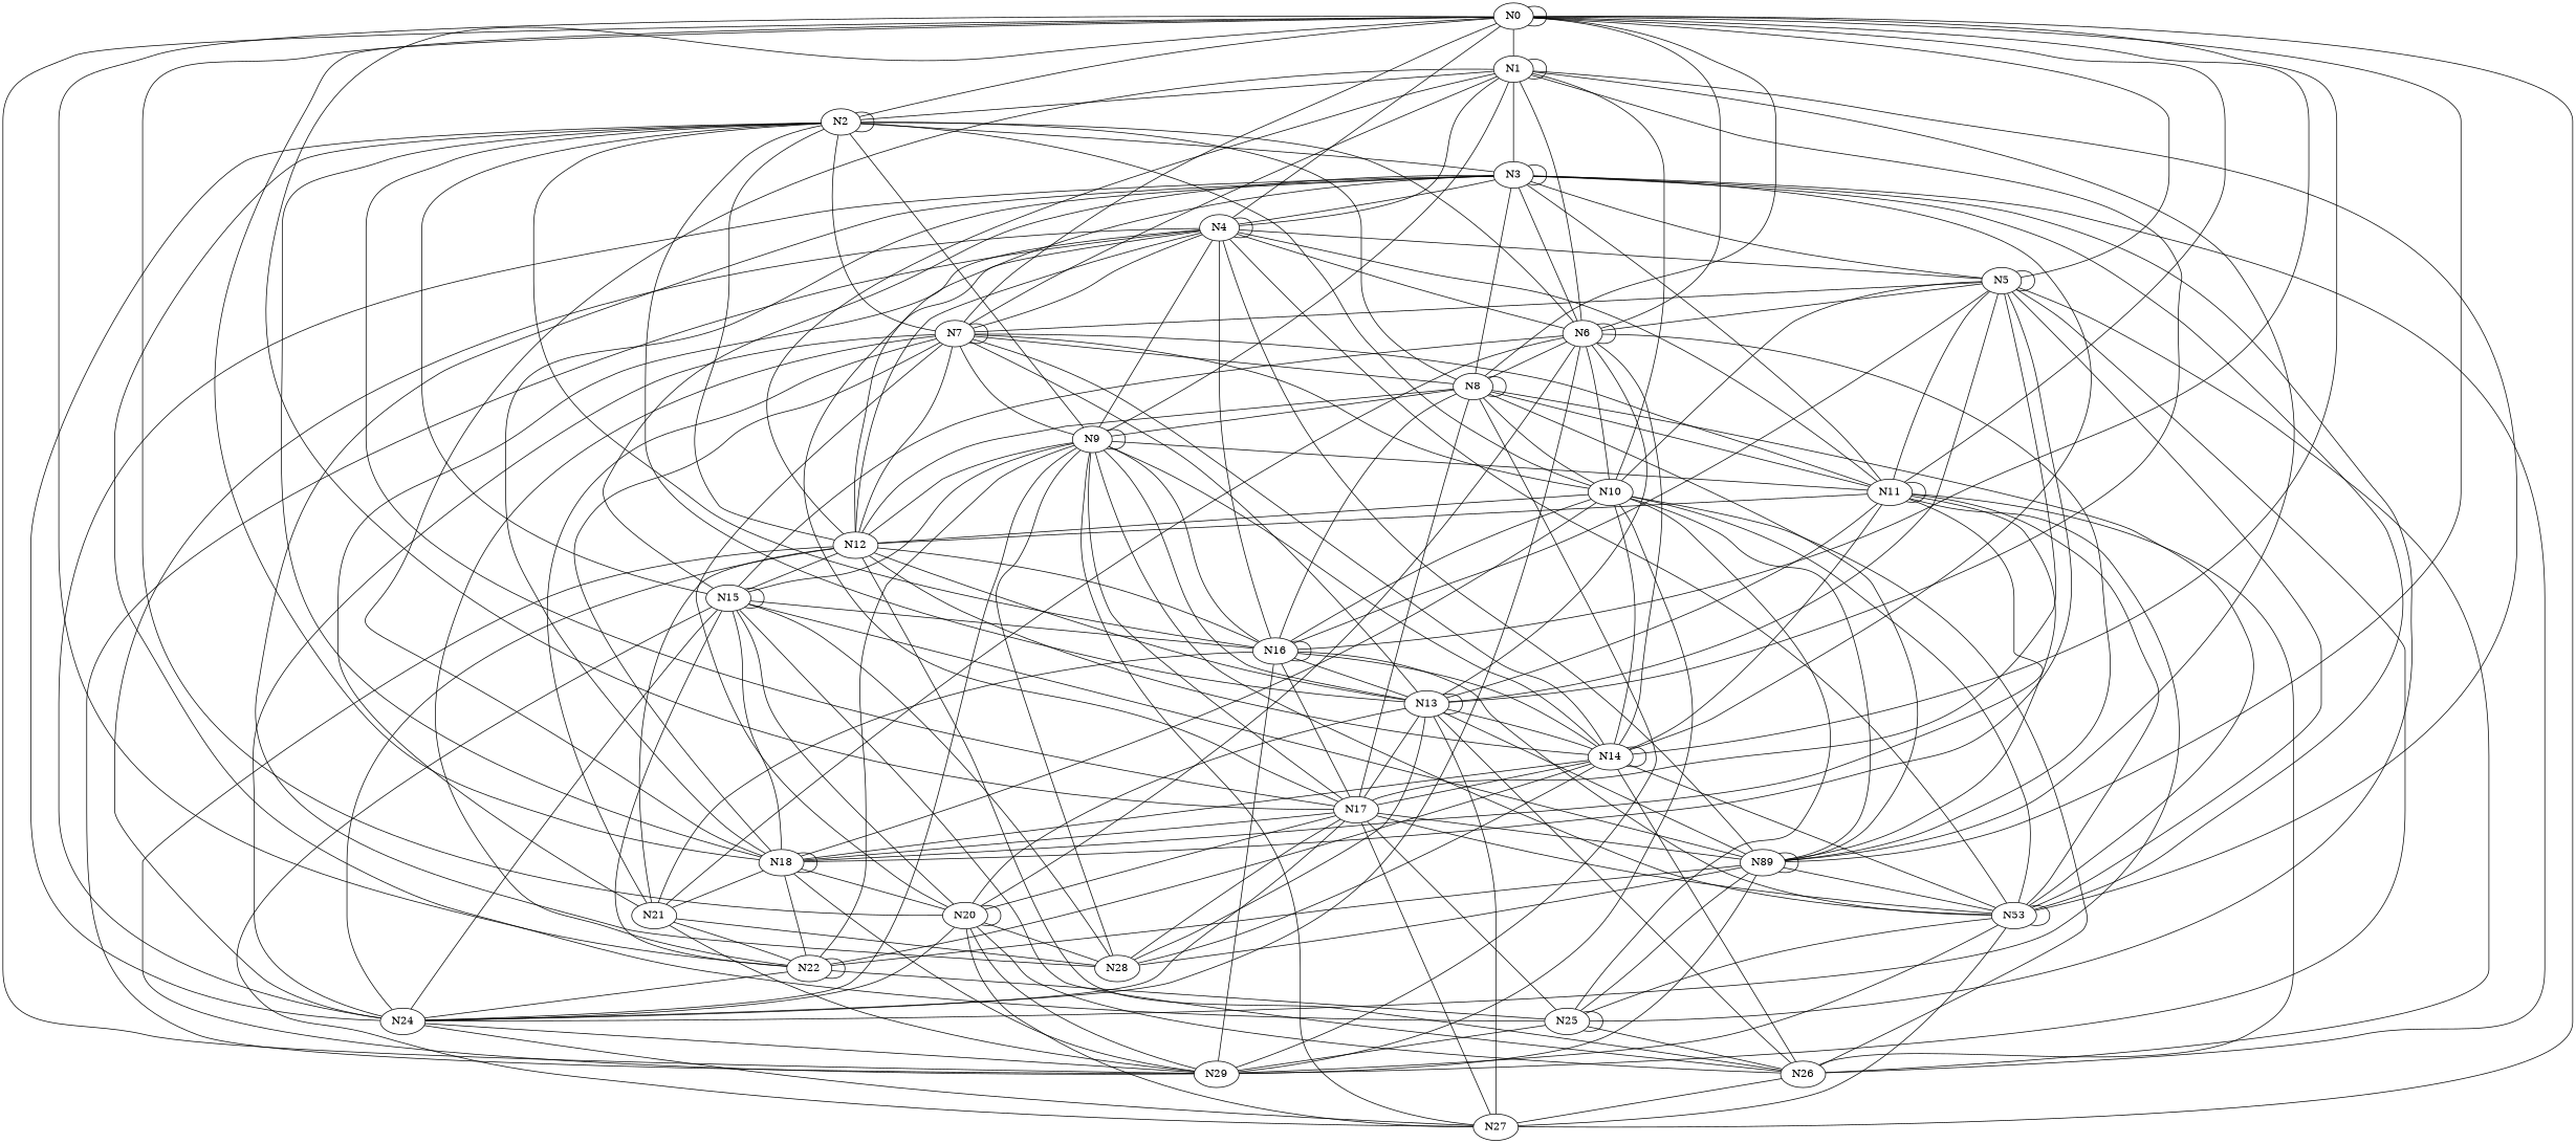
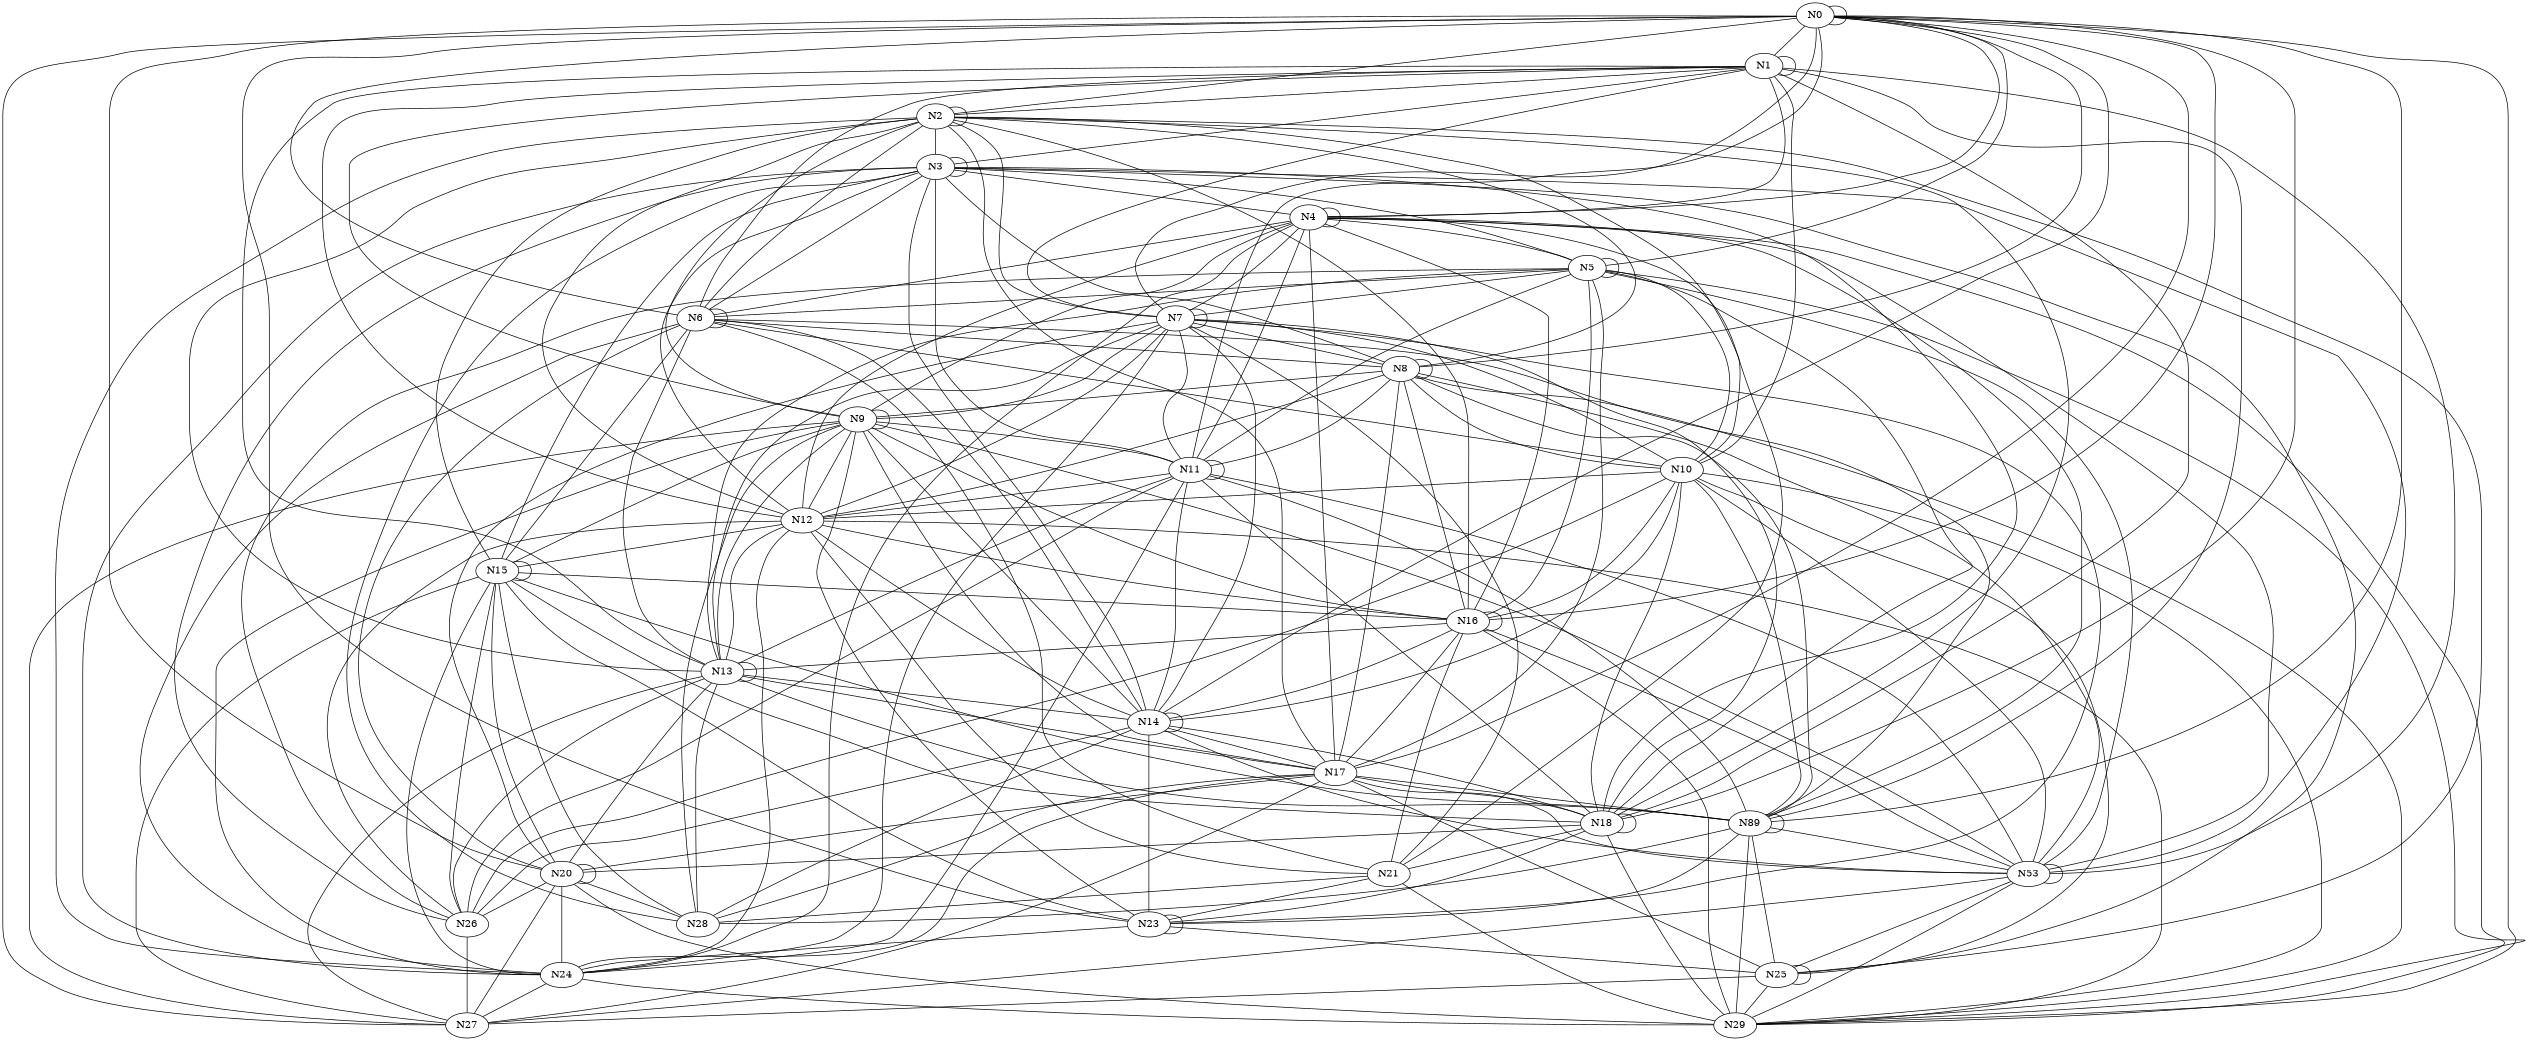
  graph {
    edge [weight=36]
    N4
    n2 [label=N89]
    N16
    N6
    N24
    N17
    N12
    N11
    N21
    N7
    N5
    n12 [label=N53]
    N9
    N29
-   N22
+   N22 [label=N23]
    N28
    N25
    N13
    N15
    N20
    N10
    N14
    N8
    N27
    N18
    N26
    N2
    N3
    N0
    N1
    N4 -- N4
    N4 -- n2 [weight=1]
    N4 -- N16 [weight=81]
    N4 -- N6 [weight=59]
    N4 -- N24 [weight=92]
    N4 -- N17 [weight=23]
    N4 -- N12 [weight=100]
    N4 -- N11 [weight=78]
    N4 -- N21 [weight=53]
    N4 -- N7 [weight=55]
    N4 -- N5 [weight=60]
    N4 -- n12 [weight=76]
    N4 -- N9 [weight=96]
    N4 -- N29 [weight=3]
    n2 -- n2 [weight=97]
    n2 -- n12 [weight=70]
    n2 -- N29 [weight=26]
    n2 -- N22 [weight=44]
    n2 -- N28 [weight=29]
    n2 -- N25 [weight=26]
    N16 -- N16 [weight=14]
    N16 -- N17 [weight=9]
    N16 -- N21 [weight=72]
    N16 -- n12
    N16 -- N29 [weight=86]
    N16 -- N13 [weight=80]
    N6 -- n2 [weight=24]
    N6 -- N6 [weight=70]
    N6 -- N24 [weight=100]
    N6 -- N21 [weight=60]
    N6 -- N13 [weight=68]
    N6 -- N15 [weight=78]
    N6 -- N20 [weight=25]
    N6 -- N10 [weight=81]
    N6 -- N14 [weight=1]
    N6 -- N8 [weight=19]
    N24 -- N29 [weight=6]
    N24 -- N27
    N17 -- n2 [weight=97]
    N17 -- N24 [weight=8]
    N17 -- n12 [weight=38]
    N17 -- N28 [weight=8]
    N17 -- N25 [weight=39]
    N17 -- N20 [weight=53]
    N17 -- N27
    N17 -- N18 [weight=13]
    N12 -- N16 [weight=72]
    N12 -- N24 [weight=100]
    N12 -- N21 [weight=57]
    N12 -- N29 [weight=54]
    N12 -- N13 [weight=20]
    N12 -- N15 [weight=69]
    N12 -- N14 [weight=18]
    N12 -- N26 [weight=16]
    N11 -- n2 [weight=8]
    N11 -- N24 [weight=62]
    N11 -- N12 [weight=21]
    N11 -- N11 [weight=54]
    N11 -- n12 [weight=27]
    N11 -- N13 [weight=75]
    N11 -- N14 [weight=60]
    N11 -- N18 [weight=89]
    N11 -- N26 [weight=80]
    N21 -- N29 [weight=28]
    N21 -- N22 [weight=39]
    N21 -- N28 [weight=19]
    N7 -- N24 [weight=92]
    N7 -- N12 [weight=30]
    N7 -- N11 [weight=25]
    N7 -- N21 [weight=61]
    N7 -- N7 [weight=20]
    N7 -- N9 [weight=73]
    N7 -- N22 [weight=33]
    N7 -- N13 [weight=45]
    N7 -- N20 [weight=14]
    N7 -- N10 [weight=93]
    N7 -- N14 [weight=35]
    N7 -- N8 [weight=50]
    N7 -- N18 [weight=55]
    N5 -- N16 [weight=26]
    N5 -- N6 [weight=89]
    N5 -- N17 [weight=87]
    N5 -- N11 [weight=5]
    N5 -- N7 [weight=23]
    N5 -- N5 [weight=41]
    N5 -- n12 [weight=45]
    N5 -- N29 [weight=37]
    N5 -- N13 [weight=25]
    N5 -- N10 [weight=8]
    N5 -- N18 [weight=52]
    N5 -- N26 [weight=64]
    n12 -- n12 [weight=13]
    n12 -- N29 [weight=34]
    n12 -- N25 [weight=70]
    n12 -- N27 [weight=45]
    N9 -- N16 [weight=17]
    N9 -- N24 [weight=56]
    N9 -- N17 [weight=90]
    N9 -- N12 [weight=56]
    N9 -- N11 [weight=65]
    N9 -- n12 [weight=49]
    N9 -- N9 [weight=15]
    N9 -- N22 [weight=63]
    N9 -- N28 [weight=96]
    N9 -- N13 [weight=47]
    N9 -- N15 [weight=19]
    N9 -- N14 [weight=60]
    N9 -- N27 [weight=65]
    N22 -- N24 [weight=7]
    N22 -- N22 [weight=98]
    N22 -- N25 [weight=87]
    N25 -- N29 [weight=71]
    N25 -- N25 [weight=90]
-   N25 -- N26 [weight=45]
+   N25 -- N27 [weight=45]
    N13 -- n2 [weight=88]
    N13 -- N17 [weight=73]
    N13 -- N28 [weight=68]
    N13 -- N13 [weight=65]
    N13 -- N20 [weight=22]
    N13 -- N14 [weight=85]
    N13 -- N27 [weight=71]
    N13 -- N26 [weight=9]
    N15 -- n2 [weight=53]
    N15 -- N16 [weight=42]
    N15 -- N24 [weight=72]
    N15 -- N22 [weight=46]
    N15 -- N28 [weight=99]
    N15 -- N15 [weight=100]
    N15 -- N20 [weight=84]
    N15 -- N27 [weight=48]
    N15 -- N18 [weight=13]
    N15 -- N26 [weight=34]
    N20 -- N24 [weight=95]
    N20 -- N29 [weight=88]
    N20 -- N28 [weight=97]
    N20 -- N20 [weight=7]
    N20 -- N27 [weight=89]
    N20 -- N26 [weight=67]
    N10 -- n2 [weight=68]
    N10 -- N16 [weight=99]
    N10 -- N12 [weight=31]
    N10 -- n12 [weight=40]
    N10 -- N29 [weight=18]
    N10 -- N25 [weight=23]
    N10 -- N14 [weight=90]
    N10 -- N18 [weight=88]
    N10 -- N26 [weight=63]
    N14 -- N16 [weight=1]
    N14 -- N17 [weight=50]
    N14 -- n12 [weight=15]
    N14 -- N22 [weight=31]
    N14 -- N28 [weight=53]
    N14 -- N14 [weight=56]
    N14 -- N18 [weight=71]
    N14 -- N26 [weight=22]
    N8 -- n2 [weight=72]
    N8 -- N16 [weight=15]
    N8 -- N17 [weight=39]
    N8 -- N12 [weight=14]
    N8 -- N11 [weight=77]
    N8 -- n12 [weight=16]
    N8 -- N9
    N8 -- N29 [weight=39]
    N8 -- N10 [weight=17]
    N8 -- N8 [weight=89]
    N18 -- N21 [weight=9]
    N18 -- N29 [weight=83]
    N18 -- N22 [weight=20]
    N18 -- N20 [weight=72]
    N18 -- N18 [weight=38]
    N26 -- N27 [weight=60]
    N2 -- N16 [weight=51]
    N2 -- N6 [weight=72]
    N2 -- N24 [weight=34]
    N2 -- N17 [weight=46]
    N2 -- N12 [weight=49]
    N2 -- N7 [weight=55]
    N2 -- N9 [weight=44]
    N2 -- N25 [weight=19]
    N2 -- N13 [weight=76]
    N2 -- N15 [weight=99]
    N2 -- N10 [weight=70]
    N2 -- N8 [weight=50]
    N2 -- N18 [weight=19]
    N2 -- N2
    N2 -- N3 [weight=38]
    N3 -- N4 [weight=84]
    N3 -- N6 [weight=87]
    N3 -- N24 [weight=1]
    N3 -- N12 [weight=71]
    N3 -- N11 [weight=82]
    N3 -- N5 [weight=3]
    N3 -- n12 [weight=46]
    N3 -- N28 [weight=3]
    N3 -- N25 [weight=41]
    N3 -- N15 [weight=86]
    N3 -- N14 [weight=96]
    N3 -- N8 [weight=34]
    N3 -- N18 [weight=93]
    N3 -- N26 [weight=14]
    N3 -- N3 [weight=92]
    N0 -- N4 [weight=92]
    N0 -- n2 [weight=57]
    N0 -- N16 [weight=37]
    N0 -- N6 [weight=2]
    N0 -- N17 [weight=26]
    N0 -- N11 [weight=18]
    N0 -- N7 [weight=28]
    N0 -- N5 [weight=8]
    N0 -- N29 [weight=13]
    N0 -- N22 [weight=81]
    N0 -- N20 [weight=38]
    N0 -- N14 [weight=30]
    N0 -- N8 [weight=92]
    N0 -- N27 [weight=99]
    N0 -- N18 [weight=8]
    N0 -- N2 [weight=69]
    N0 -- N0 [weight=16]
    N0 -- N1 [weight=89]
    N1 -- N4 [weight=74]
    N1 -- n2 [weight=10]
    N1 -- N6 [weight=79]
    N1 -- N12 [weight=14]
    N1 -- N7 [weight=22]
    N1 -- n12 [weight=44]
    N1 -- N9 [weight=77]
    N1 -- N13 [weight=32]
    N1 -- N10 [weight=69]
    N1 -- N18 [weight=41]
    N1 -- N2 [weight=12]
    N1 -- N3 [weight=45]
    N1 -- N1 [weight=99]
  }
